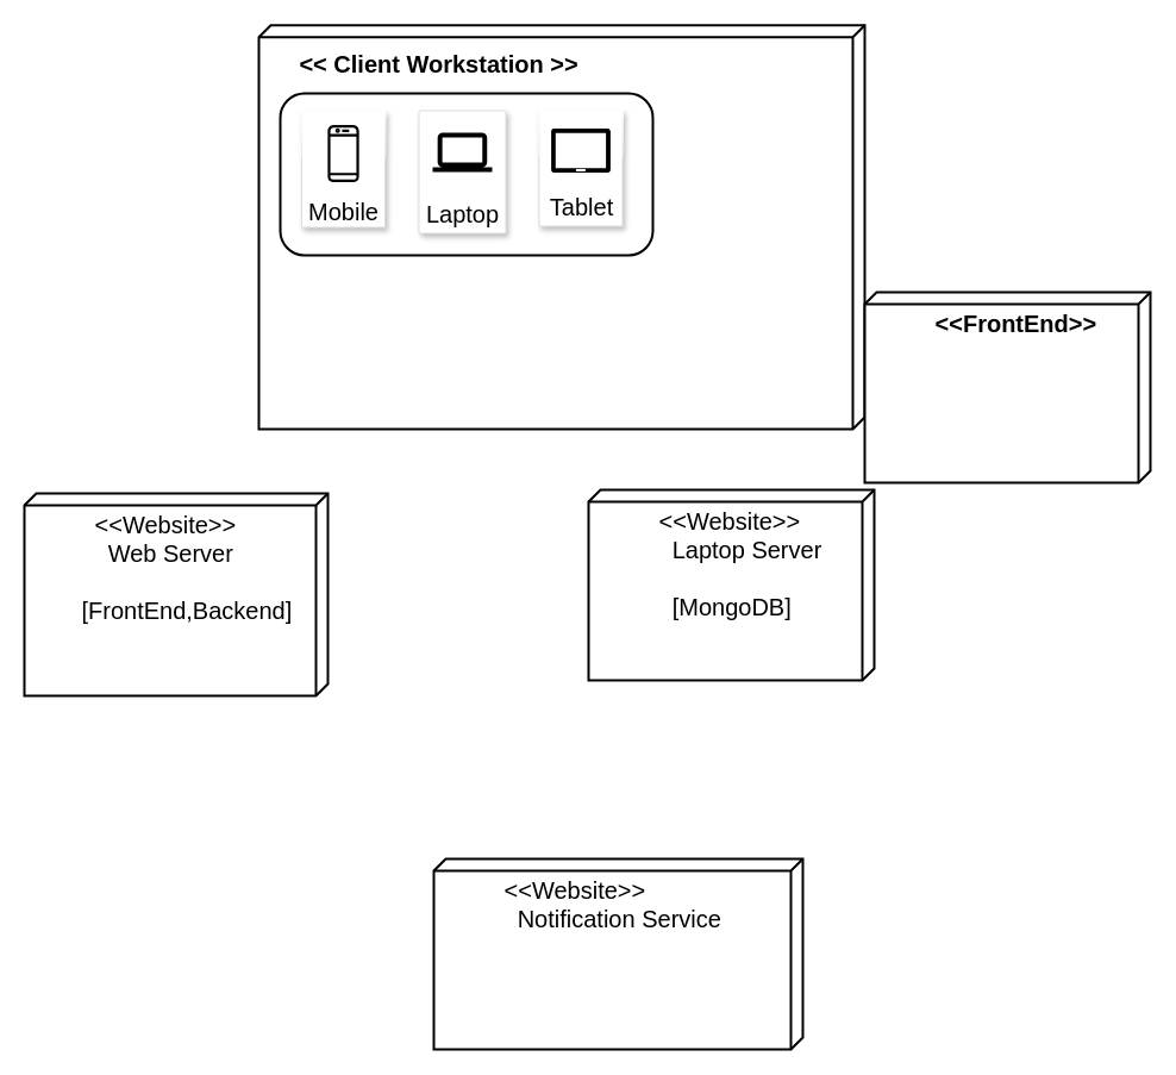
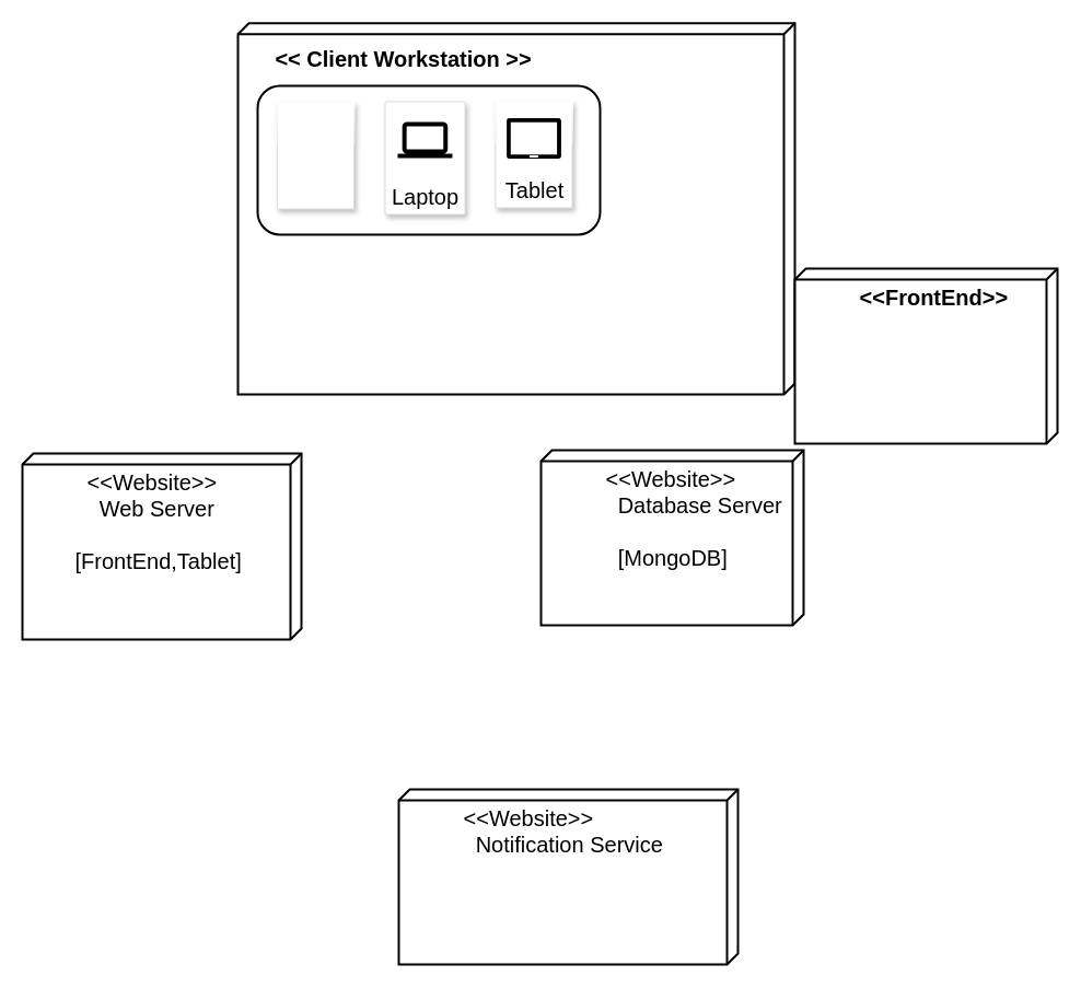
  <mxCell id="0" />
  <mxCell id="1" parent="0" />
  <mxCell id="2" value="" style="verticalAlign=top;align=left;spacingTop=8;spacingLeft=2;spacingRight=12;shape=cube;size=10;direction=south;fontStyle=0;html=1;whiteSpace=wrap;strokeWidth=2;fontSize=20;" parent="1" vertex="1"><mxGeometry x="217" y="20.67" width="509" height="339.33" as="geometry" /></mxCell>
  <mxCell id="3" value="&amp;nbsp; &amp;nbsp; &amp;nbsp; &amp;nbsp; &amp;nbsp; &amp;lt;&amp;lt;Website&amp;gt;&amp;gt;&lt;div&gt;&amp;nbsp; &amp;nbsp; &amp;nbsp; &amp;nbsp; &amp;nbsp; &amp;nbsp; Notification Service&lt;/div&gt;&lt;div&gt;&lt;br&gt;&lt;/div&gt;&lt;div&gt;&amp;nbsp; &amp;nbsp; &amp;nbsp; &amp;nbsp; &amp;nbsp; &amp;nbsp;&lt;/div&gt;" style="verticalAlign=top;align=left;spacingTop=8;spacingLeft=2;spacingRight=12;shape=cube;size=10;direction=south;fontStyle=0;html=1;whiteSpace=wrap;strokeWidth=2;fontSize=20;" parent="1" vertex="1"><mxGeometry x="364" y="721" width="310" height="160" as="geometry" /></mxCell>
- <mxCell id="4" value="&amp;nbsp; &amp;nbsp; &amp;nbsp; &amp;nbsp; &amp;nbsp; &amp;lt;&amp;lt;Website&amp;gt;&amp;gt;&lt;div&gt;&amp;nbsp; &amp;nbsp; &amp;nbsp; &amp;nbsp; &amp;nbsp; &amp;nbsp; Laptop Server&lt;/div&gt;&lt;div&gt;&amp;nbsp; &amp;nbsp; &amp;nbsp; &amp;nbsp; &amp;nbsp; &amp;nbsp;&amp;nbsp;&lt;/div&gt;&lt;div&gt;&amp;nbsp; &amp;nbsp; &amp;nbsp; &amp;nbsp; &amp;nbsp; &amp;nbsp; [MongoDB]&lt;/div&gt;" style="verticalAlign=top;align=left;spacingTop=8;spacingLeft=2;spacingRight=12;shape=cube;size=10;direction=south;fontStyle=0;html=1;whiteSpace=wrap;strokeWidth=2;fontSize=20;" parent="1" vertex="1"><mxGeometry x="494" y="411" width="240" height="160" as="geometry" /></mxCell>
- <mxCell id="5" value="&amp;nbsp; &amp;nbsp; &amp;nbsp; &amp;nbsp; &amp;nbsp; &amp;lt;&amp;lt;Website&amp;gt;&amp;gt;&lt;div&gt;&amp;nbsp; &amp;nbsp; &amp;nbsp; &amp;nbsp; &amp;nbsp; &amp;nbsp; Web Server&lt;/div&gt;&lt;div&gt;&amp;nbsp;&amp;nbsp;&lt;/div&gt;&lt;div&gt;&amp;nbsp; &amp;nbsp; &amp;nbsp; &amp;nbsp; [FrontEnd,Backend]&lt;/div&gt;" style="verticalAlign=top;align=left;spacingTop=8;spacingLeft=2;spacingRight=12;shape=cube;size=10;direction=south;fontStyle=0;html=1;whiteSpace=wrap;strokeWidth=2;fontSize=20;" parent="1" vertex="1"><mxGeometry x="20" y="414" width="255" height="170" as="geometry" /></mxCell>
+ <mxCell id="4" value="&amp;nbsp; &amp;nbsp; &amp;nbsp; &amp;nbsp; &amp;nbsp; &amp;lt;&amp;lt;Website&amp;gt;&amp;gt;&lt;div&gt;&amp;nbsp; &amp;nbsp; &amp;nbsp; &amp;nbsp; &amp;nbsp; &amp;nbsp; Database Server&lt;/div&gt;&lt;div&gt;&amp;nbsp; &amp;nbsp; &amp;nbsp; &amp;nbsp; &amp;nbsp; &amp;nbsp;&amp;nbsp;&lt;/div&gt;&lt;div&gt;&amp;nbsp; &amp;nbsp; &amp;nbsp; &amp;nbsp; &amp;nbsp; &amp;nbsp; [MongoDB]&lt;/div&gt;" style="verticalAlign=top;align=left;spacingTop=8;spacingLeft=2;spacingRight=12;shape=cube;size=10;direction=south;fontStyle=0;html=1;whiteSpace=wrap;strokeWidth=2;fontSize=20;" parent="1" vertex="1"><mxGeometry x="494" y="411" width="240" height="160" as="geometry" /></mxCell>
+ <mxCell id="5" value="&amp;nbsp; &amp;nbsp; &amp;nbsp; &amp;nbsp; &amp;nbsp; &amp;lt;&amp;lt;Website&amp;gt;&amp;gt;&lt;div&gt;&amp;nbsp; &amp;nbsp; &amp;nbsp; &amp;nbsp; &amp;nbsp; &amp;nbsp; Web Server&lt;/div&gt;&lt;div&gt;&amp;nbsp;&amp;nbsp;&lt;/div&gt;&lt;div&gt;&amp;nbsp; &amp;nbsp; &amp;nbsp; &amp;nbsp; [FrontEnd,Tablet]&lt;/div&gt;" style="verticalAlign=top;align=left;spacingTop=8;spacingLeft=2;spacingRight=12;shape=cube;size=10;direction=south;fontStyle=0;html=1;whiteSpace=wrap;strokeWidth=2;fontSize=20;" parent="1" vertex="1"><mxGeometry x="20" y="414" width="255" height="170" as="geometry" /></mxCell>
  <mxCell id="6" value="&lt;font style=&quot;font-size: 20px;&quot;&gt;&lt;b&gt;&amp;lt;&amp;lt; Client Workstation &amp;gt;&amp;gt;&lt;/b&gt;&lt;/font&gt;" style="text;html=1;align=center;verticalAlign=middle;resizable=0;points=[];autosize=1;strokeColor=none;fillColor=none;" vertex="1" parent="1"><mxGeometry x="242" y="35" width="252" height="36" as="geometry" /></mxCell>
  <mxCell id="7" value="&lt;font color=&quot;#000000&quot; style=&quot;font-size: 20px;&quot;&gt;Laptop&lt;/font&gt;" style="strokeColor=#dddddd;shadow=1;strokeWidth=1;rounded=1;absoluteArcSize=1;arcSize=2;labelPosition=center;verticalLabelPosition=middle;align=center;verticalAlign=bottom;spacingLeft=0;fontColor=#999999;fontSize=12;whiteSpace=wrap;spacingBottom=2;html=1;" vertex="1" parent="1"><mxGeometry x="351.5" y="92.5" width="73" height="103" as="geometry" /></mxCell>
  <mxCell id="8" value="" style="sketch=0;dashed=0;connectable=0;html=1;fillColor=#000000;strokeColor=none;shape=mxgraph.gcp2.laptop;part=1;" vertex="1" parent="7"><mxGeometry x="0.5" width="50" height="33" relative="1" as="geometry"><mxPoint x="-25" y="18.5" as="offset" /></mxGeometry></mxCell>
  <mxCell id="9" value="" style="group" vertex="1" connectable="0" parent="7"><mxGeometry x="-99" y="1" width="71" height="102" as="geometry" /></mxCell>
  <mxCell id="10" value="" style="rounded=0;whiteSpace=wrap;html=1;shadow=1;strokeColor=#dddddd;glass=1;" vertex="1" parent="9"><mxGeometry x="0.5" width="70" height="97" as="geometry" /></mxCell>
- <mxCell id="11" value="&lt;font color=&quot;#000000&quot; style=&quot;font-size: 20px;&quot;&gt;Mobile&lt;/font&gt;" style="sketch=0;outlineConnect=0;fontColor=#232F3E;gradientColor=none;strokeColor=#000000;fillColor=#ffffff;dashed=0;verticalLabelPosition=bottom;verticalAlign=top;align=center;html=1;fontSize=12;fontStyle=0;aspect=fixed;shape=mxgraph.aws4.resourceIcon;resIcon=mxgraph.aws4.mobile_client;" vertex="1" parent="9"><mxGeometry x="5.5" y="5" width="60" height="60" as="geometry" /></mxCell>
  <mxCell id="12" value="" style="group" vertex="1" connectable="0" parent="1"><mxGeometry x="452" y="92.5" width="71" height="98" as="geometry" /></mxCell>
  <mxCell id="13" value="" style="rounded=0;whiteSpace=wrap;html=1;shadow=1;strokeColor=#dddddd;glass=1;" vertex="1" parent="12"><mxGeometry x="0.5" width="70" height="97" as="geometry" /></mxCell>
  <mxCell id="14" value="" style="sketch=0;aspect=fixed;pointerEvents=1;shadow=0;dashed=0;html=1;strokeColor=none;labelPosition=center;verticalLabelPosition=bottom;verticalAlign=top;align=center;fillColor=#000000;shape=mxgraph.azure.tablet;" vertex="1" parent="12"><mxGeometry x="10.5" y="15" width="50" height="37" as="geometry" /></mxCell>
  <mxCell id="15" value="&lt;font style=&quot;font-size: 20px;&quot;&gt;Tablet&lt;/font&gt;" style="text;html=1;align=center;verticalAlign=middle;resizable=0;points=[];autosize=1;strokeColor=none;fillColor=none;" vertex="1" parent="12"><mxGeometry y="62" width="71" height="36" as="geometry" /></mxCell>
  <mxCell id="16" value="" style="rounded=1;whiteSpace=wrap;html=1;fillColor=none;strokeWidth=2;" vertex="1" parent="1"><mxGeometry x="235" y="78" width="313" height="136" as="geometry" /></mxCell>
  <mxCell id="17" value="&amp;nbsp; &amp;nbsp; &amp;nbsp; &amp;nbsp; &amp;nbsp; &lt;b&gt;&amp;lt;&amp;lt;FrontEnd&amp;gt;&amp;gt;&lt;/b&gt;" style="verticalAlign=top;align=left;spacingTop=8;spacingLeft=2;spacingRight=12;shape=cube;size=10;direction=south;fontStyle=0;html=1;whiteSpace=wrap;strokeWidth=2;fontSize=20;" vertex="1" parent="1"><mxGeometry x="726" y="245" width="240" height="160" as="geometry" /></mxCell>
